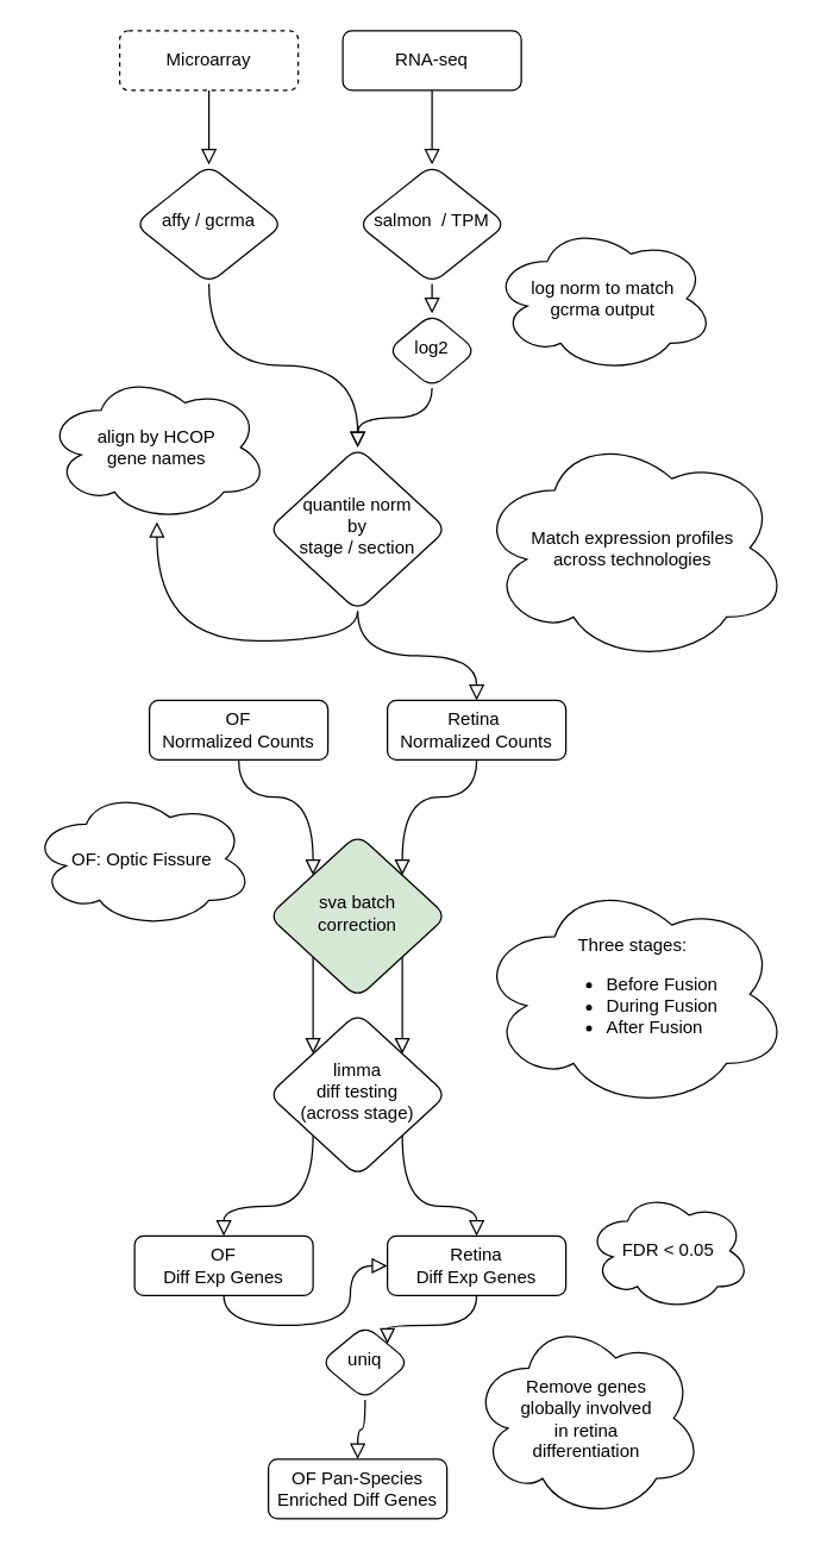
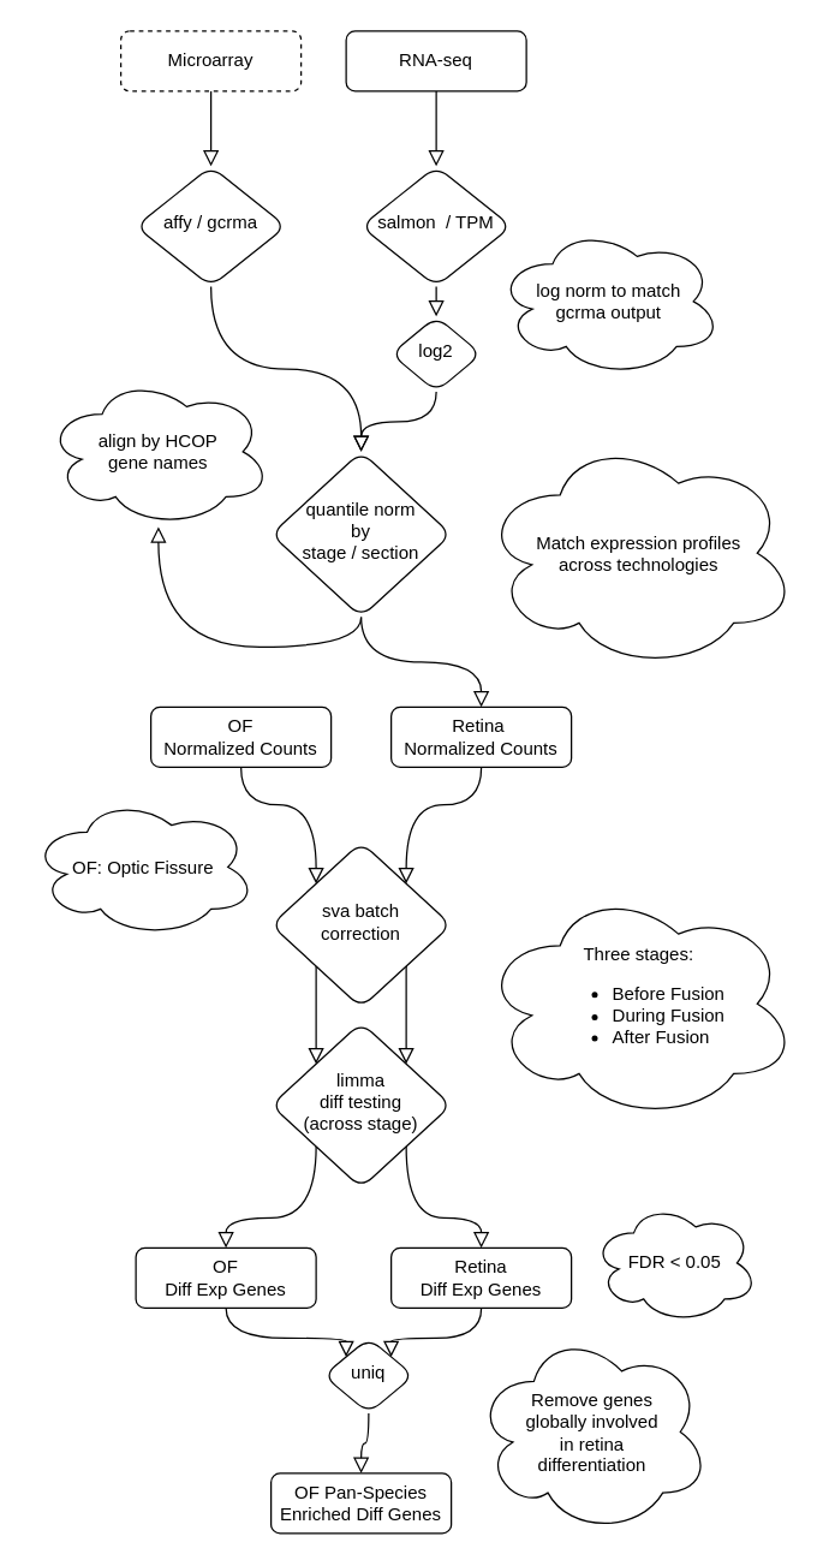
  <mxCell id="0" />
  <mxCell id="1" parent="0" />
  <mxCell id="2" value="" style="html=1;jettySize=auto;orthogonalLoop=1;fontSize=11;endArrow=block;endFill=0;endSize=8;strokeWidth=1;shadow=0;labelBackgroundColor=none;edgeStyle=orthogonalEdgeStyle;curved=1;" parent="1" source="3" target="5" edge="1"><mxGeometry relative="1" as="geometry" /></mxCell>
  <mxCell id="3" value="Microarray" style="whiteSpace=wrap;html=1;fontSize=12;glass=0;strokeWidth=1;shadow=0;rounded=1;dashed=1;" parent="1" vertex="1"><mxGeometry x="80" y="20" width="120" height="40" as="geometry" /></mxCell>
  <mxCell id="4" value="" style="html=1;jettySize=auto;orthogonalLoop=1;fontSize=11;endArrow=block;endFill=0;endSize=8;strokeWidth=1;shadow=0;labelBackgroundColor=none;edgeStyle=orthogonalEdgeStyle;curved=1;" parent="1" source="5" target="8" edge="1"><mxGeometry y="20" relative="1" as="geometry"><mxPoint as="offset" /></mxGeometry></mxCell>
  <mxCell id="5" value="affy / gcrma" style="rhombus;whiteSpace=wrap;html=1;shadow=0;fontFamily=Helvetica;fontSize=12;align=center;strokeWidth=1;spacing=6;spacingTop=-4;rounded=1;" parent="1" vertex="1"><mxGeometry x="90" y="110" width="100" height="80" as="geometry" /></mxCell>
  <mxCell id="6" style="edgeStyle=orthogonalEdgeStyle;orthogonalLoop=1;jettySize=auto;html=1;exitX=0.5;exitY=1;exitDx=0;exitDy=0;endArrow=block;endFill=0;endSize=8;strokeWidth=1;curved=1;" edge="1" parent="1" source="8" target="32"><mxGeometry relative="1" as="geometry" /></mxCell>
  <mxCell id="7" style="edgeStyle=orthogonalEdgeStyle;orthogonalLoop=1;jettySize=auto;html=1;exitX=0.5;exitY=1;exitDx=0;exitDy=0;entryX=0.5;entryY=0;entryDx=0;entryDy=0;endArrow=block;endFill=0;endSize=8;strokeWidth=1;curved=1;" edge="1" parent="1" source="8" target="21"><mxGeometry relative="1" as="geometry" /></mxCell>
  <mxCell id="8" value="quantile norm &lt;br&gt;by &lt;br&gt;stage / section" style="rhombus;whiteSpace=wrap;html=1;shadow=0;fontFamily=Helvetica;fontSize=12;align=center;strokeWidth=1;spacing=6;spacingTop=-4;rounded=1;" parent="1" vertex="1"><mxGeometry x="180" y="300" width="120" height="110" as="geometry" /></mxCell>
  <mxCell id="9" style="edgeStyle=orthogonalEdgeStyle;orthogonalLoop=1;jettySize=auto;html=1;exitX=0.5;exitY=1;exitDx=0;exitDy=0;endArrow=block;endFill=0;strokeWidth=1;endSize=8;entryX=0.5;entryY=0;entryDx=0;entryDy=0;curved=1;" edge="1" parent="1" source="10" target="12"><mxGeometry relative="1" as="geometry"><mxPoint x="290" y="80" as="targetPoint" /></mxGeometry></mxCell>
  <mxCell id="10" value="RNA-seq" style="whiteSpace=wrap;html=1;fontSize=12;glass=0;strokeWidth=1;shadow=0;rounded=1;" vertex="1" parent="1"><mxGeometry x="230" y="20" width="120" height="40" as="geometry" /></mxCell>
  <mxCell id="11" style="edgeStyle=orthogonalEdgeStyle;orthogonalLoop=1;jettySize=auto;html=1;exitX=0.5;exitY=1;exitDx=0;exitDy=0;entryX=0.5;entryY=0;entryDx=0;entryDy=0;endArrow=block;endFill=0;endSize=8;strokeWidth=1;curved=1;" edge="1" parent="1" source="12" target="14"><mxGeometry relative="1" as="geometry" /></mxCell>
  <mxCell id="12" value="salmon &amp;nbsp;/ TPM" style="rhombus;whiteSpace=wrap;html=1;shadow=0;fontFamily=Helvetica;fontSize=12;align=center;strokeWidth=1;spacing=6;spacingTop=-4;rounded=1;" vertex="1" parent="1"><mxGeometry x="240" y="110" width="100" height="80" as="geometry" /></mxCell>
  <mxCell id="13" style="edgeStyle=orthogonalEdgeStyle;orthogonalLoop=1;jettySize=auto;html=1;exitX=0.5;exitY=1;exitDx=0;exitDy=0;entryX=0.5;entryY=0;entryDx=0;entryDy=0;endArrow=block;endFill=0;endSize=8;strokeWidth=1;curved=1;" edge="1" parent="1" source="14" target="8"><mxGeometry relative="1" as="geometry" /></mxCell>
  <mxCell id="14" value="log2" style="rhombus;whiteSpace=wrap;html=1;shadow=0;fontFamily=Helvetica;fontSize=12;align=center;strokeWidth=1;spacing=6;spacingTop=-4;rounded=1;" vertex="1" parent="1"><mxGeometry x="260" y="210" width="60" height="50" as="geometry" /></mxCell>
  <mxCell id="15" style="edgeStyle=orthogonalEdgeStyle;orthogonalLoop=1;jettySize=auto;html=1;exitX=0;exitY=1;exitDx=0;exitDy=0;entryX=0;entryY=0;entryDx=0;entryDy=0;endArrow=block;endFill=0;endSize=8;strokeWidth=1;curved=1;" edge="1" parent="1" source="17" target="24"><mxGeometry relative="1" as="geometry" /></mxCell>
  <mxCell id="16" style="edgeStyle=orthogonalEdgeStyle;orthogonalLoop=1;jettySize=auto;html=1;exitX=1;exitY=1;exitDx=0;exitDy=0;entryX=1;entryY=0;entryDx=0;entryDy=0;endArrow=block;endFill=0;endSize=8;strokeWidth=1;curved=1;" edge="1" parent="1" source="17" target="24"><mxGeometry relative="1" as="geometry" /></mxCell>
- <mxCell id="17" value="sva batch &lt;br&gt;correction" style="rhombus;whiteSpace=wrap;html=1;shadow=0;fontFamily=Helvetica;fontSize=12;align=center;strokeWidth=1;spacing=6;spacingTop=-4;rounded=1;fillColor=#d5e8d4;" vertex="1" parent="1"><mxGeometry x="180" y="560" width="120" height="110" as="geometry" /></mxCell>
+ <mxCell id="17" value="sva batch &lt;br&gt;correction" style="rhombus;whiteSpace=wrap;html=1;shadow=0;fontFamily=Helvetica;fontSize=12;align=center;strokeWidth=1;spacing=6;spacingTop=-4;rounded=1;" vertex="1" parent="1"><mxGeometry x="180" y="560" width="120" height="110" as="geometry" /></mxCell>
  <mxCell id="18" style="edgeStyle=orthogonalEdgeStyle;orthogonalLoop=1;jettySize=auto;html=1;exitX=0.5;exitY=1;exitDx=0;exitDy=0;entryX=0;entryY=0;entryDx=0;entryDy=0;endArrow=block;endFill=0;endSize=8;strokeWidth=1;curved=1;" edge="1" parent="1" source="19" target="17"><mxGeometry relative="1" as="geometry" /></mxCell>
  <mxCell id="19" value="OF &lt;br&gt;Normalized Counts" style="whiteSpace=wrap;html=1;fontSize=12;glass=0;strokeWidth=1;shadow=0;rounded=1;" vertex="1" parent="1"><mxGeometry x="100" y="470" width="120" height="40" as="geometry" /></mxCell>
  <mxCell id="20" style="edgeStyle=orthogonalEdgeStyle;orthogonalLoop=1;jettySize=auto;html=1;exitX=0.5;exitY=1;exitDx=0;exitDy=0;entryX=1;entryY=0;entryDx=0;entryDy=0;endArrow=block;endFill=0;endSize=8;strokeWidth=1;curved=1;" edge="1" parent="1" source="21" target="17"><mxGeometry relative="1" as="geometry" /></mxCell>
  <mxCell id="21" value="Retina&amp;nbsp;&lt;br&gt;Normalized Counts" style="whiteSpace=wrap;html=1;fontSize=12;glass=0;strokeWidth=1;shadow=0;rounded=1;" vertex="1" parent="1"><mxGeometry x="260" y="470" width="120" height="40" as="geometry" /></mxCell>
  <mxCell id="22" style="edgeStyle=orthogonalEdgeStyle;orthogonalLoop=1;jettySize=auto;html=1;exitX=0;exitY=1;exitDx=0;exitDy=0;entryX=0.5;entryY=0;entryDx=0;entryDy=0;endArrow=block;endFill=0;endSize=8;strokeWidth=1;curved=1;" edge="1" parent="1" source="24" target="26"><mxGeometry relative="1" as="geometry" /></mxCell>
  <mxCell id="23" style="edgeStyle=orthogonalEdgeStyle;orthogonalLoop=1;jettySize=auto;html=1;exitX=1;exitY=1;exitDx=0;exitDy=0;entryX=0.5;entryY=0;entryDx=0;entryDy=0;endArrow=block;endFill=0;endSize=8;strokeWidth=1;curved=1;" edge="1" parent="1" source="24" target="28"><mxGeometry relative="1" as="geometry" /></mxCell>
  <mxCell id="24" value="limma&lt;br&gt;diff&amp;nbsp;testing&lt;br&gt;(across stage)" style="rhombus;whiteSpace=wrap;html=1;shadow=0;fontFamily=Helvetica;fontSize=12;align=center;strokeWidth=1;spacing=6;spacingTop=-4;rounded=1;" vertex="1" parent="1"><mxGeometry x="180" y="680" width="120" height="110" as="geometry" /></mxCell>
- <mxCell id="25" style="edgeStyle=orthogonalEdgeStyle;orthogonalLoop=1;jettySize=auto;html=1;exitX=0.5;exitY=1;exitDx=0;exitDy=0;endArrow=block;endFill=0;endSize=8;strokeWidth=1;curved=1;" edge="1" parent="1" source="26" target="28"><mxGeometry relative="1" as="geometry" /></mxCell>
+ <mxCell id="25" style="edgeStyle=orthogonalEdgeStyle;orthogonalLoop=1;jettySize=auto;html=1;exitX=0.5;exitY=1;exitDx=0;exitDy=0;entryX=0;entryY=0;entryDx=0;entryDy=0;endArrow=block;endFill=0;endSize=8;strokeWidth=1;curved=1;" edge="1" parent="1" source="26" target="30"><mxGeometry relative="1" as="geometry" /></mxCell>
  <mxCell id="26" value="OF&lt;br&gt;Diff Exp Genes" style="whiteSpace=wrap;html=1;fontSize=12;glass=0;strokeWidth=1;shadow=0;rounded=1;" vertex="1" parent="1"><mxGeometry x="90" y="830" width="120" height="40" as="geometry" /></mxCell>
  <mxCell id="27" style="edgeStyle=orthogonalEdgeStyle;orthogonalLoop=1;jettySize=auto;html=1;exitX=0.5;exitY=1;exitDx=0;exitDy=0;entryX=1;entryY=0;entryDx=0;entryDy=0;endArrow=block;endFill=0;endSize=8;strokeWidth=1;curved=1;" edge="1" parent="1" source="28" target="30"><mxGeometry relative="1" as="geometry" /></mxCell>
  <mxCell id="28" value="Retina&lt;br&gt;Diff Exp Genes" style="whiteSpace=wrap;html=1;fontSize=12;glass=0;strokeWidth=1;shadow=0;rounded=1;" vertex="1" parent="1"><mxGeometry x="260" y="830" width="120" height="40" as="geometry" /></mxCell>
  <mxCell id="29" style="edgeStyle=orthogonalEdgeStyle;orthogonalLoop=1;jettySize=auto;html=1;exitX=0.5;exitY=1;exitDx=0;exitDy=0;entryX=0.5;entryY=0;entryDx=0;entryDy=0;endArrow=block;endFill=0;endSize=8;strokeWidth=1;curved=1;" edge="1" parent="1" source="30" target="31"><mxGeometry relative="1" as="geometry" /></mxCell>
  <mxCell id="30" value="uniq" style="rhombus;whiteSpace=wrap;html=1;shadow=0;fontFamily=Helvetica;fontSize=12;align=center;strokeWidth=1;spacing=6;spacingTop=-4;rounded=1;" vertex="1" parent="1"><mxGeometry x="215" y="890" width="60" height="50" as="geometry" /></mxCell>
  <mxCell id="31" value="OF Pan-Species&lt;br&gt;Enriched Diff Genes" style="whiteSpace=wrap;html=1;fontSize=12;glass=0;strokeWidth=1;shadow=0;rounded=1;" vertex="1" parent="1"><mxGeometry x="180" y="980" width="120" height="40" as="geometry" /></mxCell>
  <mxCell id="32" value="align by HCOP&lt;br&gt;gene names" style="ellipse;shape=cloud;whiteSpace=wrap;html=1;rounded=1;" vertex="1" parent="1"><mxGeometry x="30" y="250" width="150" height="100" as="geometry" /></mxCell>
  <mxCell id="33" value="log norm to match &lt;br&gt;gcrma output" style="ellipse;shape=cloud;whiteSpace=wrap;html=1;rounded=1;" vertex="1" parent="1"><mxGeometry x="330" y="150" width="150" height="100" as="geometry" /></mxCell>
  <mxCell id="34" value="Match expression profiles &lt;br&gt;across technologies" style="ellipse;shape=cloud;whiteSpace=wrap;html=1;fillColor=default;rounded=1;" vertex="1" parent="1"><mxGeometry x="320" y="290" width="210" height="155" as="geometry" /></mxCell>
  <mxCell id="35" value="Three stages: &lt;br&gt;&lt;ul&gt;&lt;li style=&quot;text-align: left&quot;&gt;Before Fusion&lt;br&gt;&lt;/li&gt;&lt;li style=&quot;text-align: left&quot;&gt;During Fusion&lt;br&gt;&lt;/li&gt;&lt;li&gt;&lt;div style=&quot;text-align: left&quot;&gt;After Fusion&lt;/div&gt;&lt;/li&gt;&lt;/ul&gt;" style="ellipse;shape=cloud;whiteSpace=wrap;html=1;fillColor=default;rounded=1;" vertex="1" parent="1"><mxGeometry x="320" y="590" width="210" height="155" as="geometry" /></mxCell>
  <mxCell id="36" value="FDR &amp;lt; 0.05" style="ellipse;shape=cloud;whiteSpace=wrap;html=1;fillColor=default;rounded=1;" vertex="1" parent="1"><mxGeometry x="394" y="800" width="110" height="80" as="geometry" /></mxCell>
  <mxCell id="37" value="Remove genes &lt;br&gt;globally involved &lt;br&gt;in retina &lt;br&gt;differentiation" style="ellipse;shape=cloud;whiteSpace=wrap;html=1;fillColor=default;rounded=1;" vertex="1" parent="1"><mxGeometry x="316" y="885" width="156" height="135" as="geometry" /></mxCell>
  <mxCell id="38" value="OF: Optic Fissure" style="ellipse;shape=cloud;whiteSpace=wrap;html=1;fillColor=default;rounded=1;" vertex="1" parent="1"><mxGeometry x="20" y="530" width="150" height="93" as="geometry" /></mxCell>
